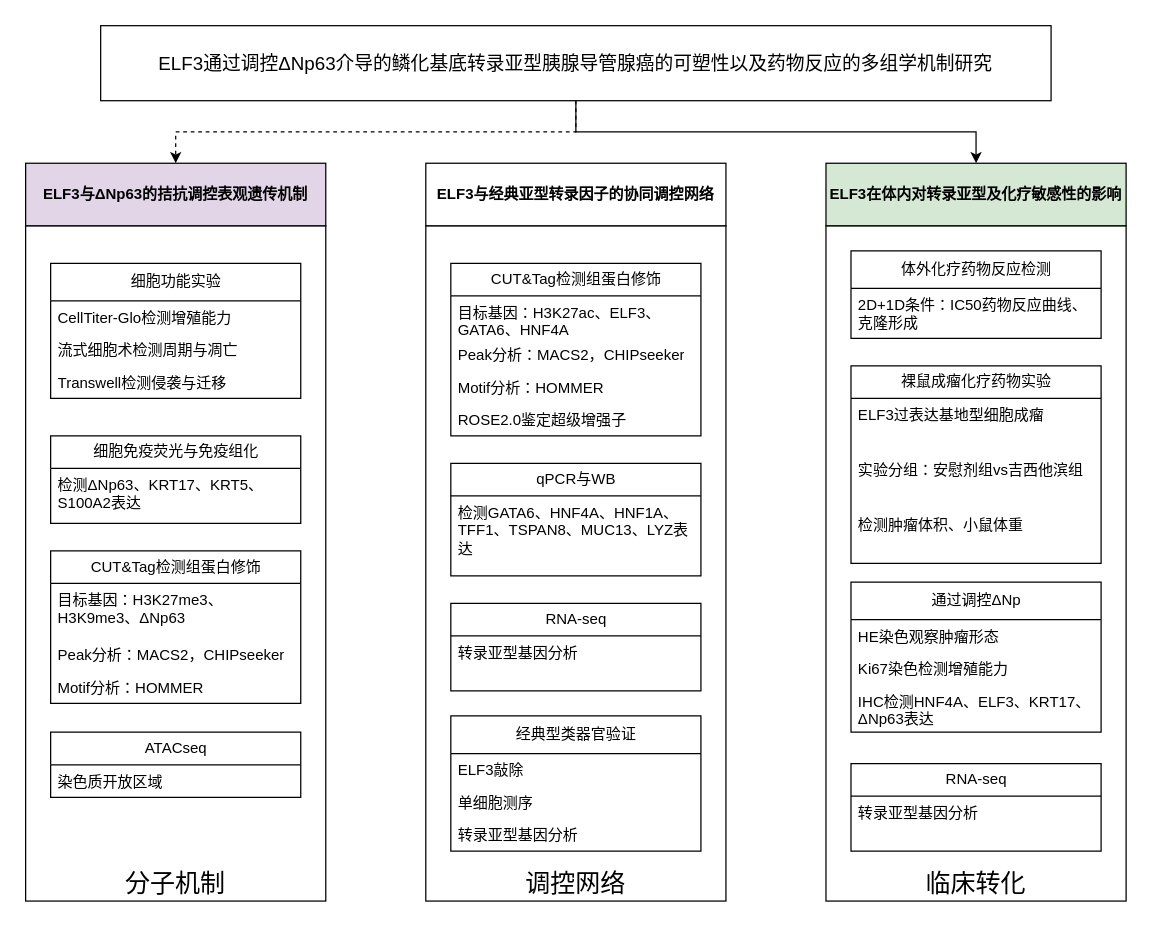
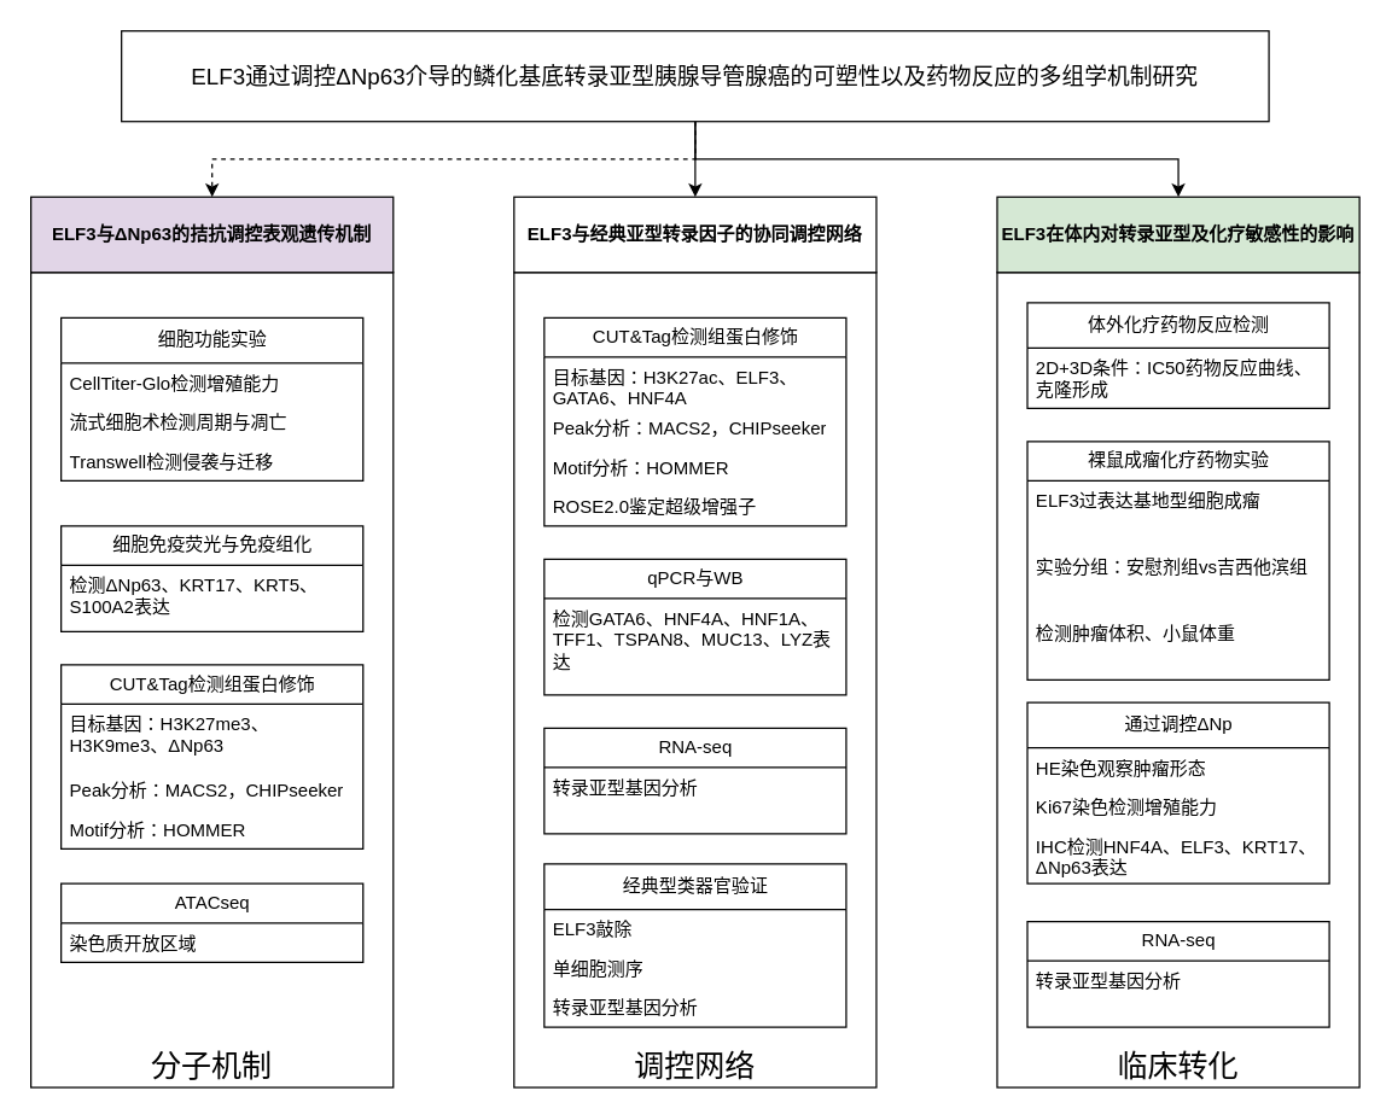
  <mxCell id="0" />
  <mxCell id="1" parent="0" />
  <mxCell id="2" value="调控网络" style="rounded=0;whiteSpace=wrap;html=1;fontSize=20;verticalAlign=bottom;" parent="1" vertex="1"><mxGeometry x="340" y="180" width="240" height="540" as="geometry" /></mxCell>
  <mxCell id="3" value="临床转化" style="rounded=0;whiteSpace=wrap;html=1;fontSize=20;verticalAlign=bottom;" parent="1" vertex="1"><mxGeometry x="660" y="180" width="240" height="540" as="geometry" /></mxCell>
  <mxCell id="4" value="分子机制" style="rounded=0;whiteSpace=wrap;html=1;fontSize=20;verticalAlign=bottom;" parent="1" vertex="1"><mxGeometry x="20" y="180" width="240" height="540" as="geometry" /></mxCell>
  <mxCell id="5" value="细胞功能实验" style="swimlane;fontStyle=0;childLayout=stackLayout;horizontal=1;startSize=30;fillColor=none;horizontalStack=0;resizeParent=1;resizeParentMax=0;resizeLast=0;collapsible=1;marginBottom=0;html=1;textDirection=rtl;fontSize=12;" parent="1" vertex="1"><mxGeometry x="40" y="210" width="200" height="108" as="geometry" /></mxCell>
  <mxCell id="6" value="CellTiter-Glo检测增殖能力" style="text;strokeColor=none;fillColor=none;align=left;verticalAlign=top;spacingLeft=4;spacingRight=4;overflow=hidden;rotatable=0;points=[[0,0.5],[1,0.5]];portConstraint=eastwest;whiteSpace=wrap;html=1;fontSize=12;" parent="5" vertex="1"><mxGeometry y="30" width="200" height="26" as="geometry" /></mxCell>
  <mxCell id="7" value="流式细胞术检测周期与凋亡" style="text;strokeColor=none;fillColor=none;align=left;verticalAlign=top;spacingLeft=4;spacingRight=4;overflow=hidden;rotatable=0;points=[[0,0.5],[1,0.5]];portConstraint=eastwest;whiteSpace=wrap;html=1;fontSize=12;" parent="5" vertex="1"><mxGeometry y="56" width="200" height="26" as="geometry" /></mxCell>
  <mxCell id="8" value="Transwell检测侵袭与迁移" style="text;strokeColor=none;fillColor=none;align=left;verticalAlign=top;spacingLeft=4;spacingRight=4;overflow=hidden;rotatable=0;points=[[0,0.5],[1,0.5]];portConstraint=eastwest;whiteSpace=wrap;html=1;fontSize=12;" parent="5" vertex="1"><mxGeometry y="82" width="200" height="26" as="geometry" /></mxCell>
  <mxCell id="9" value="细胞免疫荧光与免疫组化" style="swimlane;fontStyle=0;childLayout=stackLayout;horizontal=1;startSize=26;fillColor=none;horizontalStack=0;resizeParent=1;resizeParentMax=0;resizeLast=0;collapsible=1;marginBottom=0;html=1;fontSize=12;" parent="1" vertex="1"><mxGeometry x="40" y="348" width="200" height="70" as="geometry" /></mxCell>
  <mxCell id="10" value="检测ΔNp63、KRT17、KRT5、S100A2表达" style="text;strokeColor=none;fillColor=none;align=left;verticalAlign=top;spacingLeft=4;spacingRight=4;overflow=hidden;rotatable=0;points=[[0,0.5],[1,0.5]];portConstraint=eastwest;whiteSpace=wrap;html=1;fontSize=12;" parent="9" vertex="1"><mxGeometry y="26" width="200" height="44" as="geometry" /></mxCell>
  <mxCell id="11" value="CUT&amp;amp;Tag检测组蛋白修饰" style="swimlane;fontStyle=0;childLayout=stackLayout;horizontal=1;startSize=26;fillColor=none;horizontalStack=0;resizeParent=1;resizeParentMax=0;resizeLast=0;collapsible=1;marginBottom=0;html=1;fontSize=12;" parent="1" vertex="1"><mxGeometry x="40" y="440" width="200" height="122" as="geometry" /></mxCell>
  <mxCell id="12" value="目标基因：H3K27me3、H3K9me3、ΔNp63" style="text;strokeColor=none;fillColor=none;align=left;verticalAlign=top;spacingLeft=4;spacingRight=4;overflow=hidden;rotatable=0;points=[[0,0.5],[1,0.5]];portConstraint=eastwest;whiteSpace=wrap;html=1;fontSize=12;" parent="11" vertex="1"><mxGeometry y="26" width="200" height="44" as="geometry" /></mxCell>
  <mxCell id="13" value="Peak分析：MACS2，CHIPseeker" style="text;strokeColor=none;fillColor=none;align=left;verticalAlign=top;spacingLeft=4;spacingRight=4;overflow=hidden;rotatable=0;points=[[0,0.5],[1,0.5]];portConstraint=eastwest;whiteSpace=wrap;html=1;fontSize=12;" parent="11" vertex="1"><mxGeometry y="70" width="200" height="26" as="geometry" /></mxCell>
  <mxCell id="14" value="Motif分析：HOMMER" style="text;strokeColor=none;fillColor=none;align=left;verticalAlign=top;spacingLeft=4;spacingRight=4;overflow=hidden;rotatable=0;points=[[0,0.5],[1,0.5]];portConstraint=eastwest;whiteSpace=wrap;html=1;fontSize=12;" parent="11" vertex="1"><mxGeometry y="96" width="200" height="26" as="geometry" /></mxCell>
  <mxCell id="15" value="ATACseq" style="swimlane;fontStyle=0;childLayout=stackLayout;horizontal=1;startSize=26;fillColor=none;horizontalStack=0;resizeParent=1;resizeParentMax=0;resizeLast=0;collapsible=1;marginBottom=0;html=1;fontSize=12;" parent="1" vertex="1"><mxGeometry x="40" y="585" width="200" height="52" as="geometry" /></mxCell>
  <mxCell id="16" value="染色质开放区域" style="text;strokeColor=none;fillColor=none;align=left;verticalAlign=top;spacingLeft=4;spacingRight=4;overflow=hidden;rotatable=0;points=[[0,0.5],[1,0.5]];portConstraint=eastwest;whiteSpace=wrap;html=1;fontSize=12;" parent="15" vertex="1"><mxGeometry y="26" width="200" height="26" as="geometry" /></mxCell>
  <mxCell id="17" value="&lt;span class=&quot;notion-enable-hover&quot; data-token-index=&quot;0&quot; style=&quot;font-weight:600&quot;&gt;ELF3与ΔNp63的拮抗调控表观遗传机制&lt;/span&gt;" style="rounded=0;whiteSpace=wrap;html=1;fontSize=12;fillColor=#e1d5e7;" parent="1" vertex="1"><mxGeometry x="20" y="130" width="240" height="50" as="geometry" /></mxCell>
  <mxCell id="18" value="&lt;span class=&quot;notion-enable-hover&quot; data-token-index=&quot;0&quot; style=&quot;font-weight:600&quot;&gt;ELF3与经典亚型转录因子的协同调控网络&lt;/span&gt;" style="rounded=0;whiteSpace=wrap;html=1;fontSize=12;" parent="1" vertex="1"><mxGeometry x="340" y="130" width="240" height="50" as="geometry" /></mxCell>
  <mxCell id="19" value="&lt;span class=&quot;notion-enable-hover&quot; data-token-index=&quot;0&quot; style=&quot;font-weight:600&quot;&gt;ELF3在体内对转录亚型及化疗敏感性的影响&lt;/span&gt;" style="rounded=0;whiteSpace=wrap;html=1;fontSize=12;fillColor=#d5e8d4;" parent="1" vertex="1"><mxGeometry x="660" y="130" width="240" height="50" as="geometry" /></mxCell>
  <mxCell id="20" style="edgeStyle=orthogonalEdgeStyle;rounded=0;orthogonalLoop=1;jettySize=auto;html=1;exitX=0.5;exitY=1;exitDx=0;exitDy=0;entryX=0.5;entryY=0;entryDx=0;entryDy=0;dashed=1;" parent="1" source="23" target="17" edge="1"><mxGeometry relative="1" as="geometry" /></mxCell>
  <mxCell id="21" style="edgeStyle=orthogonalEdgeStyle;rounded=0;orthogonalLoop=1;jettySize=auto;html=1;exitX=0.5;exitY=1;exitDx=0;exitDy=0;" parent="1" source="23" target="19" edge="1"><mxGeometry relative="1" as="geometry" /></mxCell>
+ <mxCell id="22" style="edgeStyle=orthogonalEdgeStyle;rounded=0;orthogonalLoop=1;jettySize=auto;html=1;exitX=0.5;exitY=1;exitDx=0;exitDy=0;entryX=0.5;entryY=0;entryDx=0;entryDy=0;" parent="1" source="23" target="18" edge="1"><mxGeometry relative="1" as="geometry"><Array as="points"><mxPoint x="460" y="80" /></Array></mxGeometry></mxCell>
  <mxCell id="23" value="ELF3通过调控ΔNp63介导的鳞化基底转录亚型胰腺导管腺癌的可塑性以及药物反应的多组学机制研究" style="rounded=0;whiteSpace=wrap;html=1;fontSize=15;" parent="1" vertex="1"><mxGeometry x="80" y="20" width="760" height="60" as="geometry" /></mxCell>
  <mxCell id="24" value="CUT&amp;amp;Tag检测组蛋白修饰" style="swimlane;fontStyle=0;childLayout=stackLayout;horizontal=1;startSize=26;fillColor=none;horizontalStack=0;resizeParent=1;resizeParentMax=0;resizeLast=0;collapsible=1;marginBottom=0;html=1;fontSize=12;" parent="1" vertex="1"><mxGeometry x="360" y="210" width="200" height="138" as="geometry" /></mxCell>
  <mxCell id="25" value="目标基因：H3K27ac、ELF3、GATA6、HNF4A" style="text;strokeColor=none;fillColor=none;align=left;verticalAlign=top;spacingLeft=4;spacingRight=4;overflow=hidden;rotatable=0;points=[[0,0.5],[1,0.5]];portConstraint=eastwest;whiteSpace=wrap;html=1;fontSize=12;" parent="24" vertex="1"><mxGeometry y="26" width="200" height="34" as="geometry" /></mxCell>
  <mxCell id="26" value="Peak分析：MACS2，CHIPseeker" style="text;strokeColor=none;fillColor=none;align=left;verticalAlign=top;spacingLeft=4;spacingRight=4;overflow=hidden;rotatable=0;points=[[0,0.5],[1,0.5]];portConstraint=eastwest;whiteSpace=wrap;html=1;fontSize=12;" parent="24" vertex="1"><mxGeometry y="60" width="200" height="26" as="geometry" /></mxCell>
  <mxCell id="27" value="Motif分析：HOMMER" style="text;strokeColor=none;fillColor=none;align=left;verticalAlign=top;spacingLeft=4;spacingRight=4;overflow=hidden;rotatable=0;points=[[0,0.5],[1,0.5]];portConstraint=eastwest;whiteSpace=wrap;html=1;fontSize=12;" parent="24" vertex="1"><mxGeometry y="86" width="200" height="26" as="geometry" /></mxCell>
  <mxCell id="28" value="ROSE2.0鉴定超级增强子" style="text;strokeColor=none;fillColor=none;align=left;verticalAlign=top;spacingLeft=4;spacingRight=4;overflow=hidden;rotatable=0;points=[[0,0.5],[1,0.5]];portConstraint=eastwest;whiteSpace=wrap;html=1;fontSize=12;" parent="24" vertex="1"><mxGeometry y="112" width="200" height="26" as="geometry" /></mxCell>
  <mxCell id="29" value="qPCR与WB" style="swimlane;fontStyle=0;childLayout=stackLayout;horizontal=1;startSize=26;fillColor=none;horizontalStack=0;resizeParent=1;resizeParentMax=0;resizeLast=0;collapsible=1;marginBottom=0;html=1;fontSize=12;" parent="1" vertex="1"><mxGeometry x="360" y="370" width="200" height="90" as="geometry" /></mxCell>
  <mxCell id="30" value="检测GATA6、HNF4A、HNF1A、TFF1、TSPAN8、MUC13、LYZ表达" style="text;strokeColor=none;fillColor=none;align=left;verticalAlign=top;spacingLeft=4;spacingRight=4;overflow=hidden;rotatable=0;points=[[0,0.5],[1,0.5]];portConstraint=eastwest;whiteSpace=wrap;html=1;fontSize=12;" parent="29" vertex="1"><mxGeometry y="26" width="200" height="64" as="geometry" /></mxCell>
  <mxCell id="31" value="RNA-seq" style="swimlane;fontStyle=0;childLayout=stackLayout;horizontal=1;startSize=26;fillColor=none;horizontalStack=0;resizeParent=1;resizeParentMax=0;resizeLast=0;collapsible=1;marginBottom=0;html=1;fontSize=12;" parent="1" vertex="1"><mxGeometry x="360" y="482" width="200" height="70" as="geometry" /></mxCell>
  <mxCell id="32" value="转录亚型基因分析" style="text;strokeColor=none;fillColor=none;align=left;verticalAlign=top;spacingLeft=4;spacingRight=4;overflow=hidden;rotatable=0;points=[[0,0.5],[1,0.5]];portConstraint=eastwest;whiteSpace=wrap;html=1;fontSize=12;" parent="31" vertex="1"><mxGeometry y="26" width="200" height="44" as="geometry" /></mxCell>
  <mxCell id="33" value="经典型类器官验证" style="swimlane;fontStyle=0;childLayout=stackLayout;horizontal=1;startSize=30;fillColor=none;horizontalStack=0;resizeParent=1;resizeParentMax=0;resizeLast=0;collapsible=1;marginBottom=0;html=1;textDirection=rtl;fontSize=12;" parent="1" vertex="1"><mxGeometry x="360" y="572" width="200" height="108" as="geometry"><mxRectangle x="380" y="550" width="140" height="30" as="alternateBounds" /></mxGeometry></mxCell>
  <mxCell id="34" value="ELF3敲除" style="text;strokeColor=none;fillColor=none;align=left;verticalAlign=top;spacingLeft=4;spacingRight=4;overflow=hidden;rotatable=0;points=[[0,0.5],[1,0.5]];portConstraint=eastwest;whiteSpace=wrap;html=1;fontSize=12;" parent="33" vertex="1"><mxGeometry y="30" width="200" height="26" as="geometry" /></mxCell>
  <mxCell id="35" value="单细胞测序" style="text;strokeColor=none;fillColor=none;align=left;verticalAlign=top;spacingLeft=4;spacingRight=4;overflow=hidden;rotatable=0;points=[[0,0.5],[1,0.5]];portConstraint=eastwest;whiteSpace=wrap;html=1;fontSize=12;" parent="33" vertex="1"><mxGeometry y="56" width="200" height="26" as="geometry" /></mxCell>
  <mxCell id="36" value="转录亚型基因分析" style="text;strokeColor=none;fillColor=none;align=left;verticalAlign=top;spacingLeft=4;spacingRight=4;overflow=hidden;rotatable=0;points=[[0,0.5],[1,0.5]];portConstraint=eastwest;whiteSpace=wrap;html=1;fontSize=12;" parent="33" vertex="1"><mxGeometry y="82" width="200" height="26" as="geometry" /></mxCell>
  <mxCell id="37" value="体外化疗药物反应检测" style="swimlane;fontStyle=0;childLayout=stackLayout;horizontal=1;startSize=30;fillColor=none;horizontalStack=0;resizeParent=1;resizeParentMax=0;resizeLast=0;collapsible=1;marginBottom=0;html=1;textDirection=rtl;fontSize=12;" parent="1" vertex="1"><mxGeometry x="680" y="200" width="200" height="70" as="geometry" /></mxCell>
- <mxCell id="38" value="2D+1D条件：IC50药物反应曲线、克隆形成" style="text;strokeColor=none;fillColor=none;align=left;verticalAlign=top;spacingLeft=4;spacingRight=4;overflow=hidden;rotatable=0;points=[[0,0.5],[1,0.5]];portConstraint=eastwest;whiteSpace=wrap;html=1;fontSize=12;" parent="37" vertex="1"><mxGeometry y="30" width="200" height="40" as="geometry" /></mxCell>
+ <mxCell id="38" value="2D+3D条件：IC50药物反应曲线、克隆形成" style="text;strokeColor=none;fillColor=none;align=left;verticalAlign=top;spacingLeft=4;spacingRight=4;overflow=hidden;rotatable=0;points=[[0,0.5],[1,0.5]];portConstraint=eastwest;whiteSpace=wrap;html=1;fontSize=12;" parent="37" vertex="1"><mxGeometry y="30" width="200" height="40" as="geometry" /></mxCell>
  <mxCell id="39" value="裸鼠成瘤化疗药物实验" style="swimlane;fontStyle=0;childLayout=stackLayout;horizontal=1;startSize=26;fillColor=none;horizontalStack=0;resizeParent=1;resizeParentMax=0;resizeLast=0;collapsible=1;marginBottom=0;html=1;fontSize=12;" parent="1" vertex="1"><mxGeometry x="680" y="292" width="200" height="158" as="geometry" /></mxCell>
  <mxCell id="40" value="ELF3过表达基地型细胞成瘤" style="text;strokeColor=none;fillColor=none;align=left;verticalAlign=top;spacingLeft=4;spacingRight=4;overflow=hidden;rotatable=0;points=[[0,0.5],[1,0.5]];portConstraint=eastwest;whiteSpace=wrap;html=1;fontSize=12;" parent="39" vertex="1"><mxGeometry y="26" width="200" height="44" as="geometry" /></mxCell>
  <mxCell id="41" value="实验分组：安慰剂组vs吉西他滨组" style="text;strokeColor=none;fillColor=none;align=left;verticalAlign=top;spacingLeft=4;spacingRight=4;overflow=hidden;rotatable=0;points=[[0,0.5],[1,0.5]];portConstraint=eastwest;whiteSpace=wrap;html=1;fontSize=12;" parent="39" vertex="1"><mxGeometry y="70" width="200" height="44" as="geometry" /></mxCell>
  <mxCell id="42" value="检测肿瘤体积、小鼠体重" style="text;strokeColor=none;fillColor=none;align=left;verticalAlign=top;spacingLeft=4;spacingRight=4;overflow=hidden;rotatable=0;points=[[0,0.5],[1,0.5]];portConstraint=eastwest;whiteSpace=wrap;html=1;fontSize=12;" parent="39" vertex="1"><mxGeometry y="114" width="200" height="44" as="geometry" /></mxCell>
  <mxCell id="43" value="通过调控ΔNp" style="swimlane;fontStyle=0;childLayout=stackLayout;horizontal=1;startSize=30;fillColor=none;horizontalStack=0;resizeParent=1;resizeParentMax=0;resizeLast=0;collapsible=1;marginBottom=0;html=1;textDirection=rtl;fontSize=12;" parent="1" vertex="1"><mxGeometry x="680" y="465" width="200" height="120" as="geometry" /></mxCell>
  <mxCell id="44" value="HE染色观察肿瘤形态" style="text;strokeColor=none;fillColor=none;align=left;verticalAlign=top;spacingLeft=4;spacingRight=4;overflow=hidden;rotatable=0;points=[[0,0.5],[1,0.5]];portConstraint=eastwest;whiteSpace=wrap;html=1;fontSize=12;" parent="43" vertex="1"><mxGeometry y="30" width="200" height="26" as="geometry" /></mxCell>
  <mxCell id="45" value="Ki67染色检测增殖能力" style="text;strokeColor=none;fillColor=none;align=left;verticalAlign=top;spacingLeft=4;spacingRight=4;overflow=hidden;rotatable=0;points=[[0,0.5],[1,0.5]];portConstraint=eastwest;whiteSpace=wrap;html=1;fontSize=12;" parent="43" vertex="1"><mxGeometry y="56" width="200" height="26" as="geometry" /></mxCell>
  <mxCell id="46" value="IHC检测HNF4A、ELF3、KRT17、ΔNp63表达" style="text;strokeColor=none;fillColor=none;align=left;verticalAlign=top;spacingLeft=4;spacingRight=4;overflow=hidden;rotatable=0;points=[[0,0.5],[1,0.5]];portConstraint=eastwest;whiteSpace=wrap;html=1;fontSize=12;" parent="43" vertex="1"><mxGeometry y="82" width="200" height="38" as="geometry" /></mxCell>
  <mxCell id="47" value="RNA-seq" style="swimlane;fontStyle=0;childLayout=stackLayout;horizontal=1;startSize=26;fillColor=none;horizontalStack=0;resizeParent=1;resizeParentMax=0;resizeLast=0;collapsible=1;marginBottom=0;html=1;fontSize=12;" parent="1" vertex="1"><mxGeometry x="680" y="610" width="200" height="70" as="geometry" /></mxCell>
  <mxCell id="48" value="转录亚型基因分析" style="text;strokeColor=none;fillColor=none;align=left;verticalAlign=top;spacingLeft=4;spacingRight=4;overflow=hidden;rotatable=0;points=[[0,0.5],[1,0.5]];portConstraint=eastwest;whiteSpace=wrap;html=1;fontSize=12;" parent="47" vertex="1"><mxGeometry y="26" width="200" height="44" as="geometry" /></mxCell>
  <mxCell id="49" style="edgeStyle=orthogonalEdgeStyle;rounded=0;orthogonalLoop=1;jettySize=auto;html=1;exitX=0.5;exitY=1;exitDx=0;exitDy=0;" parent="1" source="4" target="4" edge="1"><mxGeometry relative="1" as="geometry" /></mxCell>
